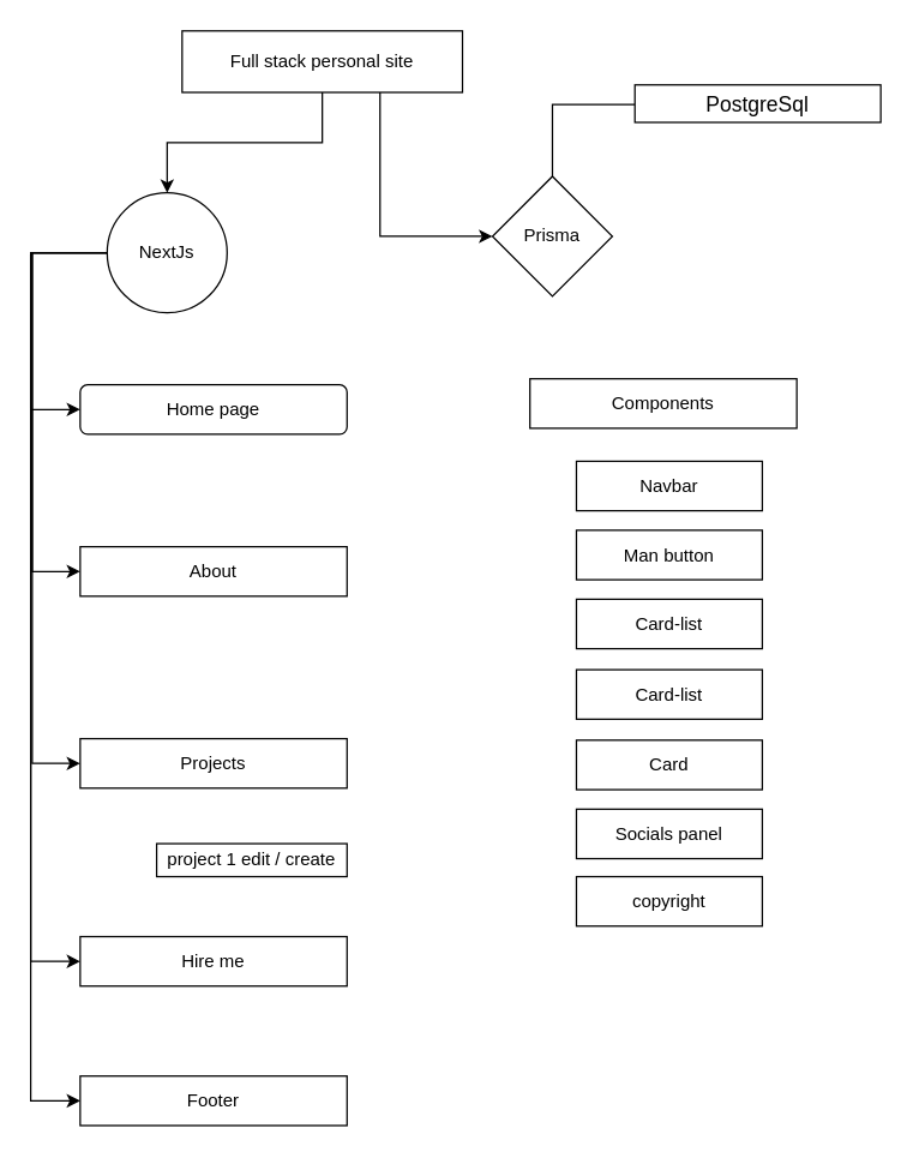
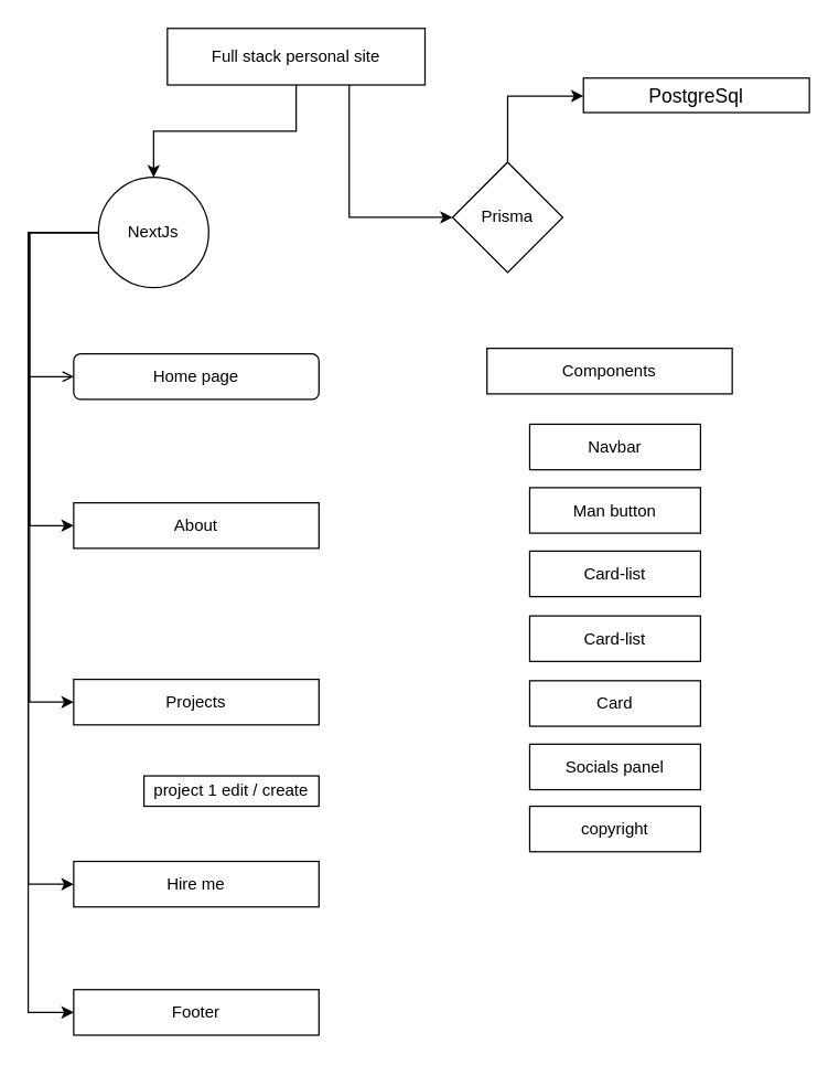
  <mxCell id="0" />
  <mxCell id="1" parent="0" />
  <mxCell id="2" value="" style="edgeStyle=orthogonalEdgeStyle;rounded=0;orthogonalLoop=1;jettySize=auto;html=1;" edge="1" parent="1" source="4" target="10"><mxGeometry relative="1" as="geometry" /></mxCell>
  <mxCell id="3" style="edgeStyle=orthogonalEdgeStyle;rounded=0;orthogonalLoop=1;jettySize=auto;html=1;entryX=0;entryY=0.5;entryDx=0;entryDy=0;" edge="1" parent="1" source="4" target="12"><mxGeometry relative="1" as="geometry"><Array as="points"><mxPoint x="253" y="157" /></Array></mxGeometry></mxCell>
  <mxCell id="4" value="Full stack personal site" style="rounded=0;whiteSpace=wrap;html=1;" parent="1" vertex="1"><mxGeometry x="121" y="20" width="187" height="41" as="geometry" /></mxCell>
  <mxCell id="5" style="edgeStyle=orthogonalEdgeStyle;rounded=0;orthogonalLoop=1;jettySize=auto;html=1;entryX=0;entryY=0.5;entryDx=0;entryDy=0;" edge="1" parent="1" source="10" target="17"><mxGeometry relative="1" as="geometry"><Array as="points"><mxPoint x="20" y="168" /><mxPoint x="20" y="641" /></Array></mxGeometry></mxCell>
- <mxCell id="6" style="edgeStyle=orthogonalEdgeStyle;rounded=0;orthogonalLoop=1;jettySize=auto;html=1;entryX=0;entryY=0.5;entryDx=0;entryDy=0;" edge="1" parent="1" source="10" target="14"><mxGeometry relative="1" as="geometry"><Array as="points"><mxPoint x="20" y="168" /><mxPoint x="20" y="273" /></Array></mxGeometry></mxCell>
+ <mxCell id="6" style="edgeStyle=orthogonalEdgeStyle;rounded=0;orthogonalLoop=1;jettySize=auto;html=1;entryX=0;entryY=0.5;entryDx=0;entryDy=0;endArrow=open;" edge="1" parent="1" source="10" target="14"><mxGeometry relative="1" as="geometry"><Array as="points"><mxPoint x="20" y="168" /><mxPoint x="20" y="273" /></Array></mxGeometry></mxCell>
  <mxCell id="7" style="edgeStyle=orthogonalEdgeStyle;rounded=0;orthogonalLoop=1;jettySize=auto;html=1;entryX=0;entryY=0.5;entryDx=0;entryDy=0;" edge="1" parent="1" source="10" target="15"><mxGeometry relative="1" as="geometry"><Array as="points"><mxPoint x="21" y="168" /><mxPoint x="21" y="381" /></Array></mxGeometry></mxCell>
  <mxCell id="8" style="edgeStyle=orthogonalEdgeStyle;rounded=0;orthogonalLoop=1;jettySize=auto;html=1;entryX=0;entryY=0.5;entryDx=0;entryDy=0;" edge="1" parent="1" source="10" target="16"><mxGeometry relative="1" as="geometry"><Array as="points"><mxPoint x="21" y="168" /><mxPoint x="21" y="509" /></Array></mxGeometry></mxCell>
  <mxCell id="9" style="edgeStyle=orthogonalEdgeStyle;rounded=0;orthogonalLoop=1;jettySize=auto;html=1;entryX=0;entryY=0.5;entryDx=0;entryDy=0;" edge="1" parent="1" source="10" target="19"><mxGeometry relative="1" as="geometry"><Array as="points"><mxPoint x="20" y="168" /><mxPoint x="20" y="734" /></Array></mxGeometry></mxCell>
  <mxCell id="10" value="NextJs" style="ellipse;whiteSpace=wrap;html=1;rounded=0;" vertex="1" parent="1"><mxGeometry x="71" y="128" width="80" height="80" as="geometry" /></mxCell>
- <mxCell id="11" value="" style="edgeStyle=orthogonalEdgeStyle;rounded=0;orthogonalLoop=1;jettySize=auto;html=1;endArrow=none;" edge="1" parent="1" source="12" target="13"><mxGeometry relative="1" as="geometry"><Array as="points"><mxPoint x="368" y="69" /></Array></mxGeometry></mxCell>
+ <mxCell id="11" value="" style="edgeStyle=orthogonalEdgeStyle;rounded=0;orthogonalLoop=1;jettySize=auto;html=1;" edge="1" parent="1" source="12" target="13"><mxGeometry relative="1" as="geometry"><Array as="points"><mxPoint x="368" y="69" /></Array></mxGeometry></mxCell>
  <mxCell id="12" value="Prisma" style="rhombus;whiteSpace=wrap;html=1;rounded=0;" vertex="1" parent="1"><mxGeometry x="328" y="117" width="80" height="80" as="geometry" /></mxCell>
  <mxCell id="13" value="&lt;font style=&quot;font-size: 14px;&quot;&gt;PostgreSql&lt;/font&gt;" style="whiteSpace=wrap;html=1;rounded=0;" vertex="1" parent="1"><mxGeometry x="423" y="56" width="164" height="25" as="geometry" /></mxCell>
  <mxCell id="14" value="Home page" style="whiteSpace=wrap;html=1;rounded=1;" vertex="1" parent="1"><mxGeometry x="53" y="256" width="178" height="33" as="geometry" /></mxCell>
  <mxCell id="15" value="About" style="whiteSpace=wrap;html=1;rounded=0;" vertex="1" parent="1"><mxGeometry x="53" y="364" width="178" height="33" as="geometry" /></mxCell>
  <mxCell id="16" value="Projects" style="whiteSpace=wrap;html=1;rounded=0;" vertex="1" parent="1"><mxGeometry x="53" y="492" width="178" height="33" as="geometry" /></mxCell>
  <mxCell id="17" value="Hire me" style="whiteSpace=wrap;html=1;rounded=0;" vertex="1" parent="1"><mxGeometry x="53" y="624" width="178" height="33" as="geometry" /></mxCell>
  <mxCell id="18" value="project 1 edit / create" style="whiteSpace=wrap;html=1;rounded=0;" vertex="1" parent="1"><mxGeometry x="104" y="562" width="127" height="22" as="geometry" /></mxCell>
  <mxCell id="19" value="Footer" style="whiteSpace=wrap;html=1;rounded=0;" vertex="1" parent="1"><mxGeometry x="53" y="717" width="178" height="33" as="geometry" /></mxCell>
  <mxCell id="20" value="Components" style="whiteSpace=wrap;html=1;rounded=0;" vertex="1" parent="1"><mxGeometry x="353" y="252" width="178" height="33" as="geometry" /></mxCell>
  <mxCell id="21" value="Navbar" style="whiteSpace=wrap;html=1;rounded=0;" vertex="1" parent="1"><mxGeometry x="384" y="307" width="124" height="33" as="geometry" /></mxCell>
  <mxCell id="22" value="Man button" style="whiteSpace=wrap;html=1;rounded=0;" vertex="1" parent="1"><mxGeometry x="384" y="353" width="124" height="33" as="geometry" /></mxCell>
  <mxCell id="23" value="Card-list" style="whiteSpace=wrap;html=1;rounded=0;" vertex="1" parent="1"><mxGeometry x="384" y="399" width="124" height="33" as="geometry" /></mxCell>
  <mxCell id="24" value="Card-list" style="whiteSpace=wrap;html=1;rounded=0;" vertex="1" parent="1"><mxGeometry x="384" y="446" width="124" height="33" as="geometry" /></mxCell>
  <mxCell id="25" value="Card" style="whiteSpace=wrap;html=1;rounded=0;" vertex="1" parent="1"><mxGeometry x="384" y="493" width="124" height="33" as="geometry" /></mxCell>
  <mxCell id="26" value="Socials panel" style="whiteSpace=wrap;html=1;rounded=0;" vertex="1" parent="1"><mxGeometry x="384" y="539" width="124" height="33" as="geometry" /></mxCell>
  <mxCell id="27" value="copyright" style="whiteSpace=wrap;html=1;rounded=0;" vertex="1" parent="1"><mxGeometry x="384" y="584" width="124" height="33" as="geometry" /></mxCell>
